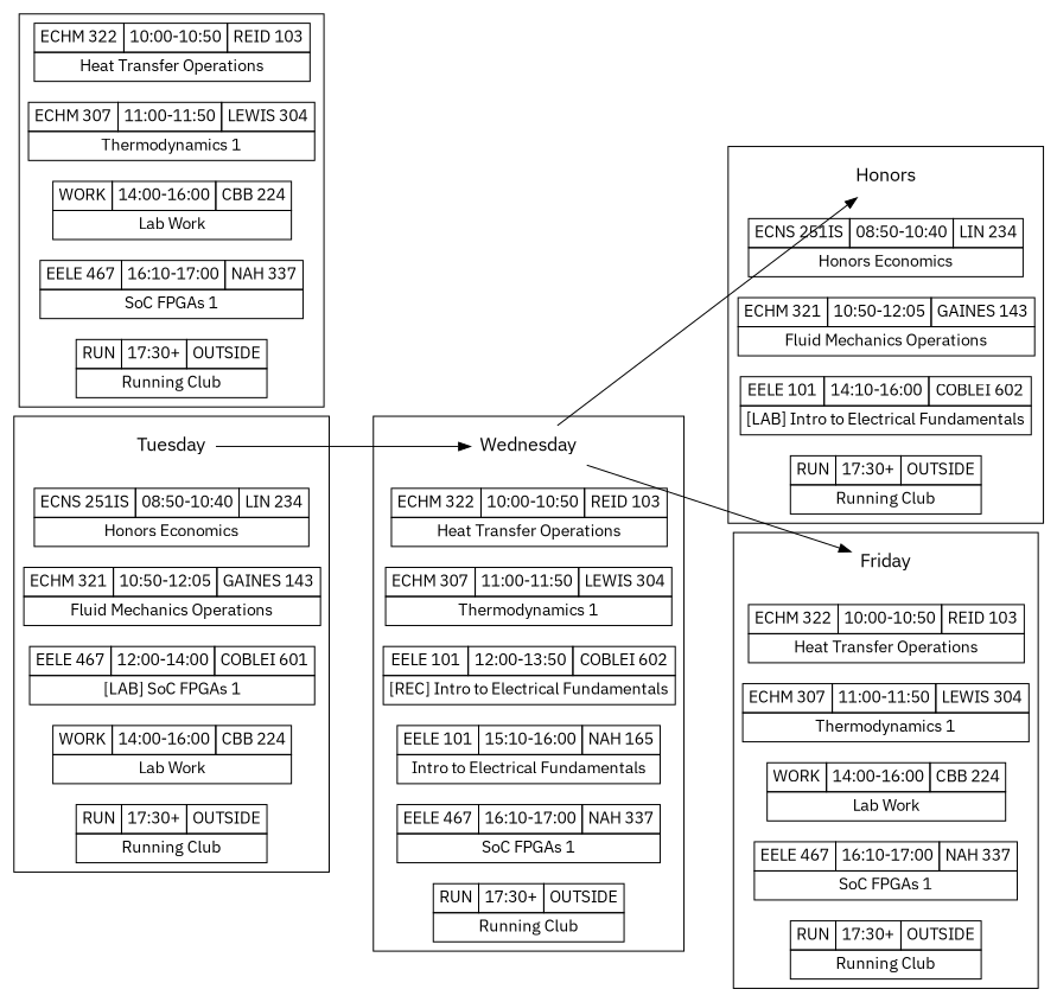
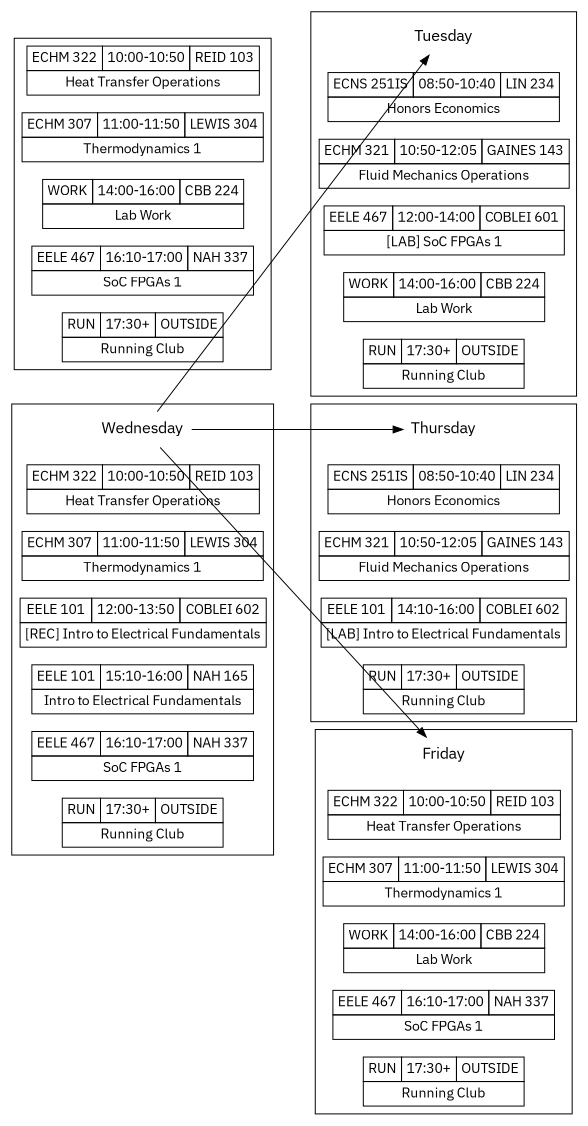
  digraph {
    fontname="IBM Plex Sans"
    rankdir=LR
    ranksep=.75
    splines=false
    node [fontname="IBM Plex Sans" shape=none margin=0]
    edge [fontname="IBM Plex Sans"]
    Tuesday [fontsize=16 shape=plaintext margin=""]
    Wednesday [fontsize=16 shape=plaintext margin=""]
-   Thursday [fontsize=16 shape=plaintext label=Honors margin=""]
+   Thursday [fontsize=16 shape=plaintext margin=""]
    Friday [fontsize=16 shape=plaintext margin=""]
    n5 [label=<     <TABLE BORDER="0" CELLBORDER="1" CELLSPACING="0" CELLPADDING="4">     <TR>     <TD>ECHM 322</TD>     <TD>10:00-10:50</TD>     <TD>REID 103</TD>     </TR>     <TR><TD COLSPAN="3">Heat Transfer Operations</TD></TR>     </TABLE>>]
    n6 [label=<     <TABLE BORDER="0" CELLBORDER="1" CELLSPACING="0" CELLPADDING="4">     <TR>     <TD>ECHM 307</TD>     <TD>11:00-11:50</TD>     <TD>LEWIS 304</TD>     </TR>     <TR><TD COLSPAN="3">Thermodynamics 1</TD></TR>     </TABLE>>]
    n7 [label=<     <TABLE BORDER="0" CELLBORDER="1" CELLSPACING="0" CELLPADDING="4">     <TR>     <TD>WORK</TD>     <TD>14:00-16:00</TD>     <TD>CBB 224</TD>     </TR>     <TR><TD COLSPAN="3">Lab Work</TD></TR>     </TABLE>>]
    n8 [label=<     <TABLE BORDER="0" CELLBORDER="1" CELLSPACING="0" CELLPADDING="4">     <TR>     <TD>EELE 467</TD>     <TD>16:10-17:00</TD>     <TD>NAH 337</TD>     </TR>     <TR><TD COLSPAN="3">SoC FPGAs 1</TD></TR>     </TABLE>>]
    n9 [label=<     <TABLE BORDER="0" CELLBORDER="1" CELLSPACING="0" CELLPADDING="4">     <TR>     <TD>RUN</TD>     <TD>17:30+</TD>     <TD>OUTSIDE</TD>     </TR>     <TR><TD COLSPAN="3">Running Club</TD></TR>     </TABLE>>]
    n10 [label=<     <TABLE BORDER="0" CELLBORDER="1" CELLSPACING="0" CELLPADDING="4">     <TR>     <TD>ECNS 251IS</TD>     <TD>08:50-10:40</TD>     <TD>LIN 234</TD>     </TR>     <TR><TD COLSPAN="3">Honors Economics</TD></TR>     </TABLE>>]
    n11 [label=<     <TABLE BORDER="0" CELLBORDER="1" CELLSPACING="0" CELLPADDING="4">     <TR>     <TD>ECHM 321</TD>     <TD>10:50-12:05</TD>     <TD>GAINES 143</TD>     </TR>     <TR><TD COLSPAN="3">Fluid Mechanics Operations</TD></TR>     </TABLE>>]
    n12 [label=<     <TABLE BORDER="0" CELLBORDER="1" CELLSPACING="0" CELLPADDING="4">     <TR>     <TD>EELE 467</TD>     <TD>12:00-14:00</TD>     <TD>COBLEI 601</TD>     </TR>     <TR><TD COLSPAN="3">[LAB] SoC FPGAs 1</TD></TR>     </TABLE>>]
    n13 [label=<     <TABLE BORDER="0" CELLBORDER="1" CELLSPACING="0" CELLPADDING="4">     <TR>     <TD>WORK</TD>     <TD>14:00-16:00</TD>     <TD>CBB 224</TD>     </TR>     <TR><TD COLSPAN="3">Lab Work</TD></TR>     </TABLE>>]
    n14 [label=<     <TABLE BORDER="0" CELLBORDER="1" CELLSPACING="0" CELLPADDING="4">     <TR>     <TD>RUN</TD>     <TD>17:30+</TD>     <TD>OUTSIDE</TD>     </TR>     <TR><TD COLSPAN="3">Running Club</TD></TR>     </TABLE>>]
    n15 [label=<     <TABLE BORDER="0" CELLBORDER="1" CELLSPACING="0" CELLPADDING="4">     <TR>     <TD>ECHM 322</TD>     <TD>10:00-10:50</TD>     <TD>REID 103</TD>     </TR>     <TR><TD COLSPAN="3">Heat Transfer Operations</TD></TR>     </TABLE>>]
    n16 [label=<     <TABLE BORDER="0" CELLBORDER="1" CELLSPACING="0" CELLPADDING="4">     <TR>     <TD>ECHM 307</TD>     <TD>11:00-11:50</TD>     <TD>LEWIS 304</TD>     </TR>     <TR><TD COLSPAN="3">Thermodynamics 1</TD></TR>     </TABLE>>]
    n17 [label=<     <TABLE BORDER="0" CELLBORDER="1" CELLSPACING="0" CELLPADDING="4">     <TR>     <TD>EELE 101</TD>     <TD>12:00-13:50</TD>     <TD>COBLEI 602</TD>     </TR>     <TR><TD COLSPAN="3">[REC] Intro to Electrical Fundamentals</TD></TR>     </TABLE>>]
    n18 [label=<     <TABLE BORDER="0" CELLBORDER="1" CELLSPACING="0" CELLPADDING="4">     <TR>     <TD>EELE 101</TD>     <TD>15:10-16:00</TD>     <TD>NAH 165</TD>     </TR>     <TR><TD COLSPAN="3">Intro to Electrical Fundamentals</TD></TR>     </TABLE>>]
    n19 [label=<     <TABLE BORDER="0" CELLBORDER="1" CELLSPACING="0" CELLPADDING="4">     <TR>     <TD>EELE 467</TD>     <TD>16:10-17:00</TD>     <TD>NAH 337</TD>     </TR>     <TR><TD COLSPAN="3">SoC FPGAs 1</TD></TR>     </TABLE>>]
    n20 [label=<     <TABLE BORDER="0" CELLBORDER="1" CELLSPACING="0" CELLPADDING="4">     <TR>     <TD>RUN</TD>     <TD>17:30+</TD>     <TD>OUTSIDE</TD>     </TR>     <TR><TD COLSPAN="3">Running Club</TD></TR>     </TABLE>>]
    n21 [label=<     <TABLE BORDER="0" CELLBORDER="1" CELLSPACING="0" CELLPADDING="4">     <TR>     <TD>ECNS 251IS</TD>     <TD>08:50-10:40</TD>     <TD>LIN 234</TD>     </TR>     <TR><TD COLSPAN="3">Honors Economics</TD></TR>     </TABLE>>]
    n22 [label=<     <TABLE BORDER="0" CELLBORDER="1" CELLSPACING="0" CELLPADDING="4">     <TR>     <TD>ECHM 321</TD>     <TD>10:50-12:05</TD>     <TD>GAINES 143</TD>     </TR>     <TR><TD COLSPAN="3">Fluid Mechanics Operations</TD></TR>     </TABLE>>]
    n23 [label=<     <TABLE BORDER="0" CELLBORDER="1" CELLSPACING="0" CELLPADDING="4">     <TR>     <TD>EELE 101</TD>     <TD>14:10-16:00</TD>     <TD>COBLEI 602</TD>     </TR>     <TR><TD COLSPAN="3">[LAB] Intro to Electrical Fundamentals</TD></TR>     </TABLE>>]
    n24 [label=<     <TABLE BORDER="0" CELLBORDER="1" CELLSPACING="0" CELLPADDING="4">     <TR>     <TD>RUN</TD>     <TD>17:30+</TD>     <TD>OUTSIDE</TD>     </TR>     <TR><TD COLSPAN="3">Running Club</TD></TR>     </TABLE>>]
    n25 [label=<     <TABLE BORDER="0" CELLBORDER="1" CELLSPACING="0" CELLPADDING="4">     <TR>     <TD>ECHM 322</TD>     <TD>10:00-10:50</TD>     <TD>REID 103</TD>     </TR>     <TR><TD COLSPAN="3">Heat Transfer Operations</TD></TR>     </TABLE>>]
    n26 [label=<     <TABLE BORDER="0" CELLBORDER="1" CELLSPACING="0" CELLPADDING="4">     <TR>     <TD>ECHM 307</TD>     <TD>11:00-11:50</TD>     <TD>LEWIS 304</TD>     </TR>     <TR><TD COLSPAN="3">Thermodynamics 1</TD></TR>     </TABLE>>]
    n27 [label=<     <TABLE BORDER="0" CELLBORDER="1" CELLSPACING="0" CELLPADDING="4">     <TR>     <TD>WORK</TD>     <TD>14:00-16:00</TD>     <TD>CBB 224</TD>     </TR>     <TR><TD COLSPAN="3">Lab Work</TD></TR>     </TABLE>>]
    n28 [label=<     <TABLE BORDER="0" CELLBORDER="1" CELLSPACING="0" CELLPADDING="4">     <TR>     <TD>EELE 467</TD>     <TD>16:10-17:00</TD>     <TD>NAH 337</TD>     </TR>     <TR><TD COLSPAN="3">SoC FPGAs 1</TD></TR>     </TABLE>>]
    n29 [label=<     <TABLE BORDER="0" CELLBORDER="1" CELLSPACING="0" CELLPADDING="4">     <TR>     <TD>RUN</TD>     <TD>17:30+</TD>     <TD>OUTSIDE</TD>     </TR>     <TR><TD COLSPAN="3">Running Club</TD></TR>     </TABLE>>]
    subgraph sub_1 {
      Tuesday
      Wednesday
      Thursday
      Friday
    }
    subgraph sub_2 {
      subgraph cluster_3 {
        rank=same
        n5
        n6
        n7
        n8
        n9
      }
    }
    subgraph sub_4 {
      subgraph cluster_5 {
        rank=same
        Tuesday
        n10
        n11
        n12
        n13
        n14
      }
    }
    subgraph sub_6 {
      subgraph cluster_7 {
        rank=same
        Wednesday
        n15
        n16
        n17
        n18
        n19
        n20
      }
    }
    subgraph sub_8 {
      subgraph cluster_9 {
        rank=same
        Thursday
        n21
        n22
        n23
        n24
      }
    }
    subgraph sub_10 {
      subgraph cluster_11 {
        rank=same
        Friday
        n25
        n26
        n27
        n28
        n29
      }
    }
-   Tuesday -> Wednesday
+   Wednesday -> Tuesday
    Wednesday -> Thursday
    Wednesday -> Friday
  }
